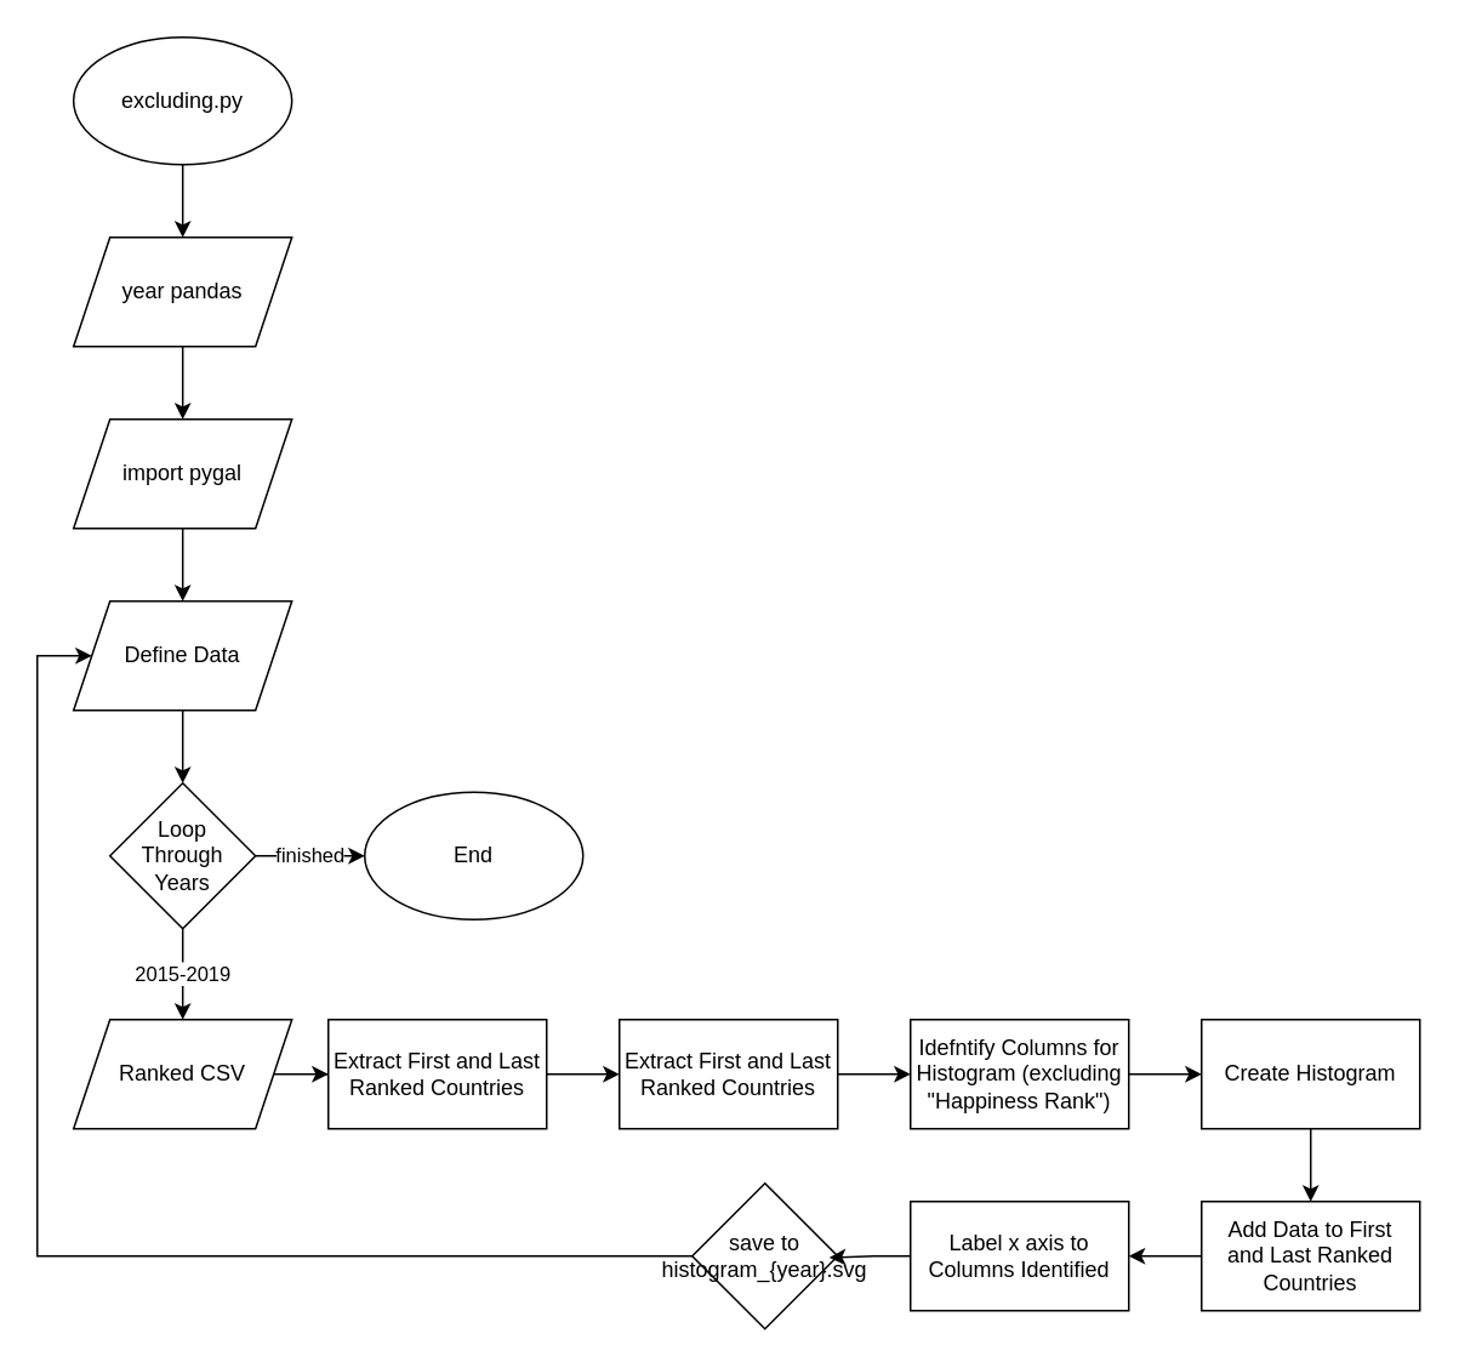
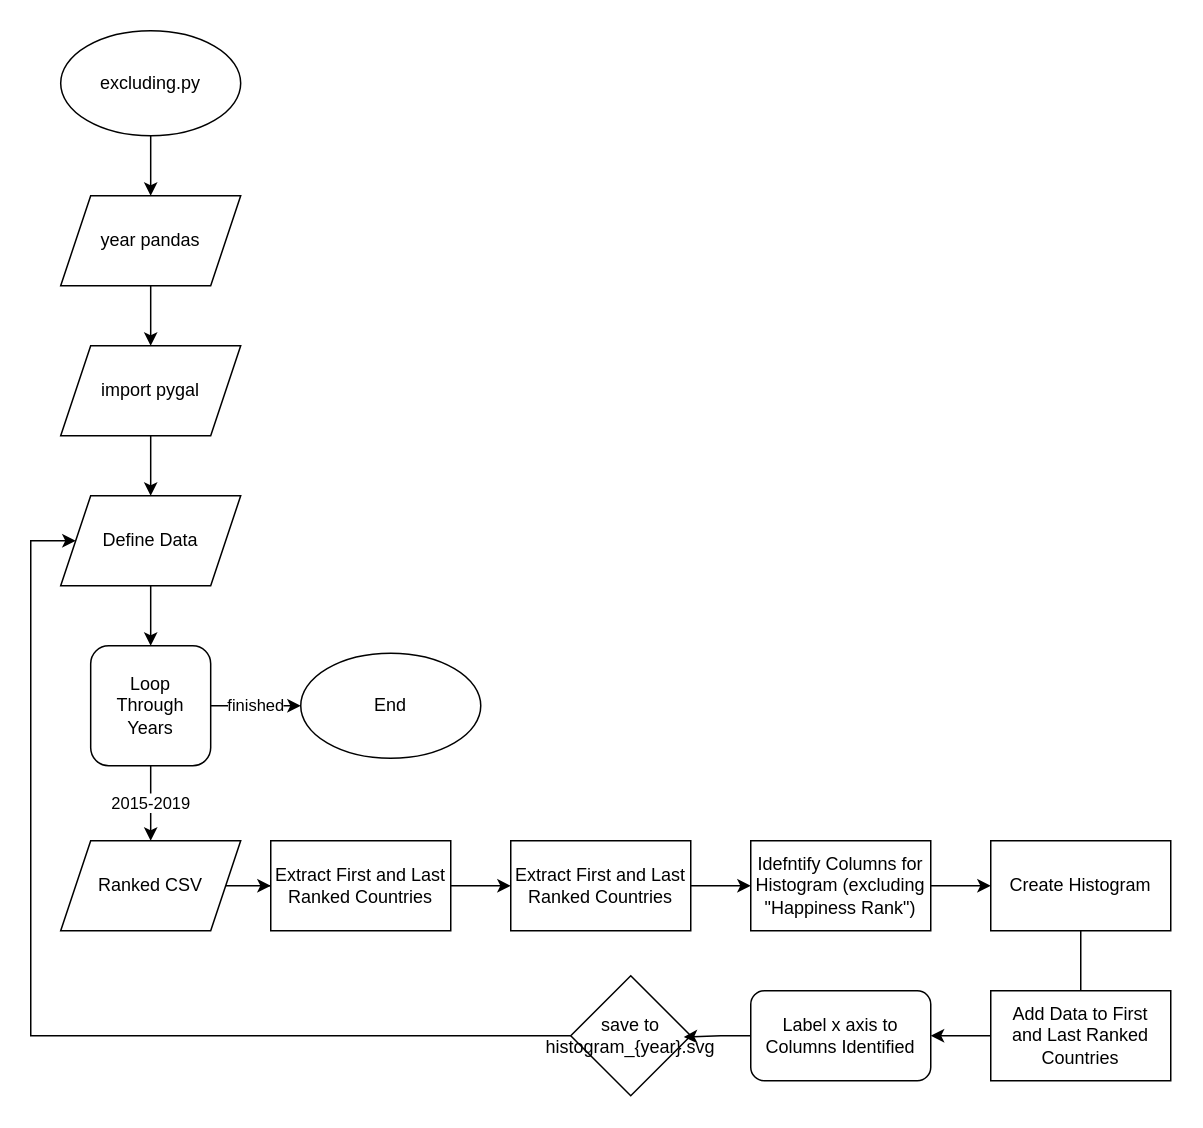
  <mxCell id="0" />
  <mxCell id="1" parent="0" />
  <mxCell id="2" style="edgeStyle=orthogonalEdgeStyle;rounded=0;orthogonalLoop=1;jettySize=auto;html=1;" edge="1" parent="1" source="3" target="12"><mxGeometry relative="1" as="geometry" /></mxCell>
  <mxCell id="3" value="&lt;p&gt;excluding.py&lt;/p&gt;" style="ellipse;whiteSpace=wrap;html=1;" vertex="1" parent="1"><mxGeometry x="39.96" y="20" width="120" height="70" as="geometry" /></mxCell>
  <mxCell id="4" style="edgeStyle=orthogonalEdgeStyle;rounded=0;orthogonalLoop=1;jettySize=auto;html=1;entryX=0.5;entryY=0;entryDx=0;entryDy=0;" edge="1" parent="1" source="5" target="10"><mxGeometry relative="1" as="geometry" /></mxCell>
  <mxCell id="5" value="import pygal" style="shape=parallelogram;perimeter=parallelogramPerimeter;whiteSpace=wrap;html=1;fixedSize=1;" vertex="1" parent="1"><mxGeometry x="39.96" y="230" width="120" height="60" as="geometry" /></mxCell>
  <mxCell id="6" value="2015-2019" style="edgeStyle=orthogonalEdgeStyle;rounded=0;orthogonalLoop=1;jettySize=auto;html=1;entryX=0.5;entryY=0;entryDx=0;entryDy=0;" edge="1" parent="1" source="8" target="29"><mxGeometry relative="1" as="geometry"><mxPoint x="99.96" y="550" as="targetPoint" /></mxGeometry></mxCell>
  <mxCell id="7" value="finished" style="edgeStyle=orthogonalEdgeStyle;rounded=0;orthogonalLoop=1;jettySize=auto;html=1;entryX=0;entryY=0.5;entryDx=0;entryDy=0;" edge="1" parent="1" source="8" target="26"><mxGeometry relative="1" as="geometry" /></mxCell>
- <mxCell id="8" value="Loop&lt;div&gt;Through&lt;br&gt;Years&lt;/div&gt;" style="rhombus;whiteSpace=wrap;html=1;" vertex="1" parent="1"><mxGeometry x="59.96" y="430" width="80" height="80" as="geometry" /></mxCell>
+ <mxCell id="8" value="Loop&lt;div&gt;Through&lt;br&gt;Years&lt;/div&gt;" style="whiteSpace=wrap;html=1;rounded=1;" vertex="1" parent="1"><mxGeometry x="59.96" y="430" width="80" height="80" as="geometry" /></mxCell>
  <mxCell id="9" style="edgeStyle=orthogonalEdgeStyle;rounded=0;orthogonalLoop=1;jettySize=auto;html=1;entryX=0.5;entryY=0;entryDx=0;entryDy=0;" edge="1" parent="1" source="10" target="8"><mxGeometry relative="1" as="geometry" /></mxCell>
  <mxCell id="10" value="Define Data" style="shape=parallelogram;perimeter=parallelogramPerimeter;whiteSpace=wrap;html=1;fixedSize=1;" vertex="1" parent="1"><mxGeometry x="39.96" y="330" width="120" height="60" as="geometry" /></mxCell>
  <mxCell id="11" style="edgeStyle=orthogonalEdgeStyle;rounded=0;orthogonalLoop=1;jettySize=auto;html=1;entryX=0.5;entryY=0;entryDx=0;entryDy=0;" edge="1" parent="1" source="12" target="5"><mxGeometry relative="1" as="geometry" /></mxCell>
  <mxCell id="12" value="&lt;font face=&quot;Helvetica&quot;&gt;year pandas&lt;/font&gt;" style="shape=parallelogram;perimeter=parallelogramPerimeter;whiteSpace=wrap;html=1;fixedSize=1;" vertex="1" parent="1"><mxGeometry x="39.96" y="130" width="120" height="60" as="geometry" /></mxCell>
  <mxCell id="13" style="edgeStyle=orthogonalEdgeStyle;rounded=0;orthogonalLoop=1;jettySize=auto;html=1;" edge="1" parent="1" source="14" target="16"><mxGeometry relative="1" as="geometry" /></mxCell>
  <mxCell id="14" value="Extract First and Last&lt;div&gt;Ranked&amp;nbsp;&lt;span style=&quot;color: rgba(0, 0, 0, 0); font-family: monospace; font-size: 0px; text-align: start; text-wrap-mode: nowrap; background-color: transparent;&quot;&gt;%3CmxGraphModel%3E%3Croot%3E%3CmxCell%20id%3D%220%22%2F%3E%3CmxCell%20id%3D%221%22%20parent%3D%220%22%2F%3E%3CmxCell%20id%3D%222%22%20value%3D%22Loop%26lt%3Bdiv%26gt%3Buntil%202019%26lt%3B%2Fdiv%26gt%3B%22%20style%3D%22rhombus%3BwhiteSpace%3Dwrap%3Bhtml%3D1%3B%22%20vertex%3D%221%22%20parent%3D%221%22%3E%3CmxGeometry%20x%3D%22360%22%20y%3D%22400%22%20width%3D%2280%22%20height%3D%2280%22%20as%3D%22geometry%22%2F%3E%3C%2FmxCell%3E%3C%2Froot%3E%3C%2FmxGraphModel%3E&lt;/span&gt;&lt;span style=&quot;background-color: transparent; color: light-dark(rgb(0, 0, 0), rgb(255, 255, 255));&quot;&gt;Countries&lt;/span&gt;&lt;/div&gt;" style="rounded=0;whiteSpace=wrap;html=1;" vertex="1" parent="1"><mxGeometry x="180" y="560" width="120" height="60" as="geometry" /></mxCell>
  <mxCell id="15" style="edgeStyle=orthogonalEdgeStyle;rounded=0;orthogonalLoop=1;jettySize=auto;html=1;" edge="1" parent="1" source="16" target="18"><mxGeometry relative="1" as="geometry" /></mxCell>
  <mxCell id="16" value="Extract First and Last&lt;div&gt;Ranked&amp;nbsp;&lt;span style=&quot;color: rgba(0, 0, 0, 0); font-family: monospace; font-size: 0px; text-align: start; text-wrap-mode: nowrap; background-color: transparent;&quot;&gt;%3CmxGraphModel%3E%3Croot%3E%3CmxCell%20id%3D%220%22%2F%3E%3CmxCell%20id%3D%221%22%20parent%3D%220%22%2F%3E%3CmxCell%20id%3D%222%22%20value%3D%22Loop%26lt%3Bdiv%26gt%3Buntil%202019%26lt%3B%2Fdiv%26gt%3B%22%20style%3D%22rhombus%3BwhiteSpace%3Dwrap%3Bhtml%3D1%3B%22%20vertex%3D%221%22%20parent%3D%221%22%3E%3CmxGeometry%20x%3D%22360%22%20y%3D%22400%22%20width%3D%2280%22%20height%3D%2280%22%20as%3D%22geometry%22%2F%3E%3C%2FmxCell%3E%3C%2Froot%3E%3C%2FmxGraphModel%3E&lt;/span&gt;&lt;span style=&quot;background-color: transparent; color: light-dark(rgb(0, 0, 0), rgb(255, 255, 255));&quot;&gt;Countries&lt;/span&gt;&lt;/div&gt;" style="rounded=0;whiteSpace=wrap;html=1;" vertex="1" parent="1"><mxGeometry x="340" y="560" width="120" height="60" as="geometry" /></mxCell>
  <mxCell id="17" style="edgeStyle=orthogonalEdgeStyle;rounded=0;orthogonalLoop=1;jettySize=auto;html=1;entryX=0;entryY=0.5;entryDx=0;entryDy=0;" edge="1" parent="1" source="18" target="20"><mxGeometry relative="1" as="geometry" /></mxCell>
  <mxCell id="18" value="Idefntify Columns for&lt;div&gt;Histogram&amp;nbsp;&lt;span style=&quot;background-color: transparent; color: light-dark(rgb(0, 0, 0), rgb(255, 255, 255));&quot;&gt;(excluding &quot;Happiness Rank&quot;)&lt;/span&gt;&lt;/div&gt;" style="rounded=0;whiteSpace=wrap;html=1;" vertex="1" parent="1"><mxGeometry x="500" y="560" width="120" height="60" as="geometry" /></mxCell>
- <mxCell id="19" style="edgeStyle=orthogonalEdgeStyle;rounded=0;orthogonalLoop=1;jettySize=auto;html=1;" edge="1" parent="1" source="20" target="22"><mxGeometry relative="1" as="geometry" /></mxCell>
+ <mxCell id="19" style="edgeStyle=orthogonalEdgeStyle;rounded=0;orthogonalLoop=1;jettySize=auto;html=1;endArrow=none;" edge="1" parent="1" source="20" target="22"><mxGeometry relative="1" as="geometry" /></mxCell>
  <mxCell id="20" value="Create Histogram" style="rounded=0;whiteSpace=wrap;html=1;" vertex="1" parent="1"><mxGeometry x="660" y="560" width="120" height="60" as="geometry" /></mxCell>
  <mxCell id="21" style="edgeStyle=orthogonalEdgeStyle;rounded=0;orthogonalLoop=1;jettySize=auto;html=1;" edge="1" parent="1" source="22" target="23"><mxGeometry relative="1" as="geometry" /></mxCell>
  <mxCell id="22" value="Add Data to First&lt;div&gt;and Last Ranked&lt;/div&gt;&lt;div&gt;Countries&lt;/div&gt;" style="rounded=0;whiteSpace=wrap;html=1;" vertex="1" parent="1"><mxGeometry x="660" y="660" width="120" height="60" as="geometry" /></mxCell>
- <mxCell id="23" value="Label x axis to&lt;div&gt;Columns Identified&lt;/div&gt;" style="rounded=0;whiteSpace=wrap;html=1;" vertex="1" parent="1"><mxGeometry x="500" y="660" width="120" height="60" as="geometry" /></mxCell>
+ <mxCell id="23" value="Label x axis to&lt;div&gt;Columns Identified&lt;/div&gt;" style="whiteSpace=wrap;html=1;rounded=1;" vertex="1" parent="1"><mxGeometry x="500" y="660" width="120" height="60" as="geometry" /></mxCell>
  <mxCell id="24" style="edgeStyle=orthogonalEdgeStyle;rounded=0;orthogonalLoop=1;jettySize=auto;html=1;entryX=0;entryY=0.5;entryDx=0;entryDy=0;" edge="1" parent="1" source="25" target="10"><mxGeometry relative="1" as="geometry"><Array as="points"><mxPoint x="20" y="690" /><mxPoint x="20" y="360" /></Array></mxGeometry></mxCell>
  <mxCell id="25" value="save to&lt;div&gt;histogram_{year}.svg&lt;/div&gt;" style="rhombus;whiteSpace=wrap;html=1;" vertex="1" parent="1"><mxGeometry x="380" y="650" width="80" height="80" as="geometry" /></mxCell>
  <mxCell id="26" value="&lt;p&gt;End&lt;/p&gt;" style="ellipse;whiteSpace=wrap;html=1;" vertex="1" parent="1"><mxGeometry x="200" y="435" width="120" height="70" as="geometry" /></mxCell>
  <mxCell id="27" style="edgeStyle=orthogonalEdgeStyle;rounded=0;orthogonalLoop=1;jettySize=auto;html=1;entryX=0.942;entryY=0.51;entryDx=0;entryDy=0;entryPerimeter=0;" edge="1" parent="1" source="23" target="25"><mxGeometry relative="1" as="geometry" /></mxCell>
  <mxCell id="28" style="edgeStyle=orthogonalEdgeStyle;rounded=0;orthogonalLoop=1;jettySize=auto;html=1;" edge="1" parent="1" source="29" target="14"><mxGeometry relative="1" as="geometry" /></mxCell>
  <mxCell id="29" value="Ranked CSV" style="shape=parallelogram;perimeter=parallelogramPerimeter;whiteSpace=wrap;html=1;fixedSize=1;" vertex="1" parent="1"><mxGeometry x="39.96" y="560" width="120" height="60" as="geometry" /></mxCell>
